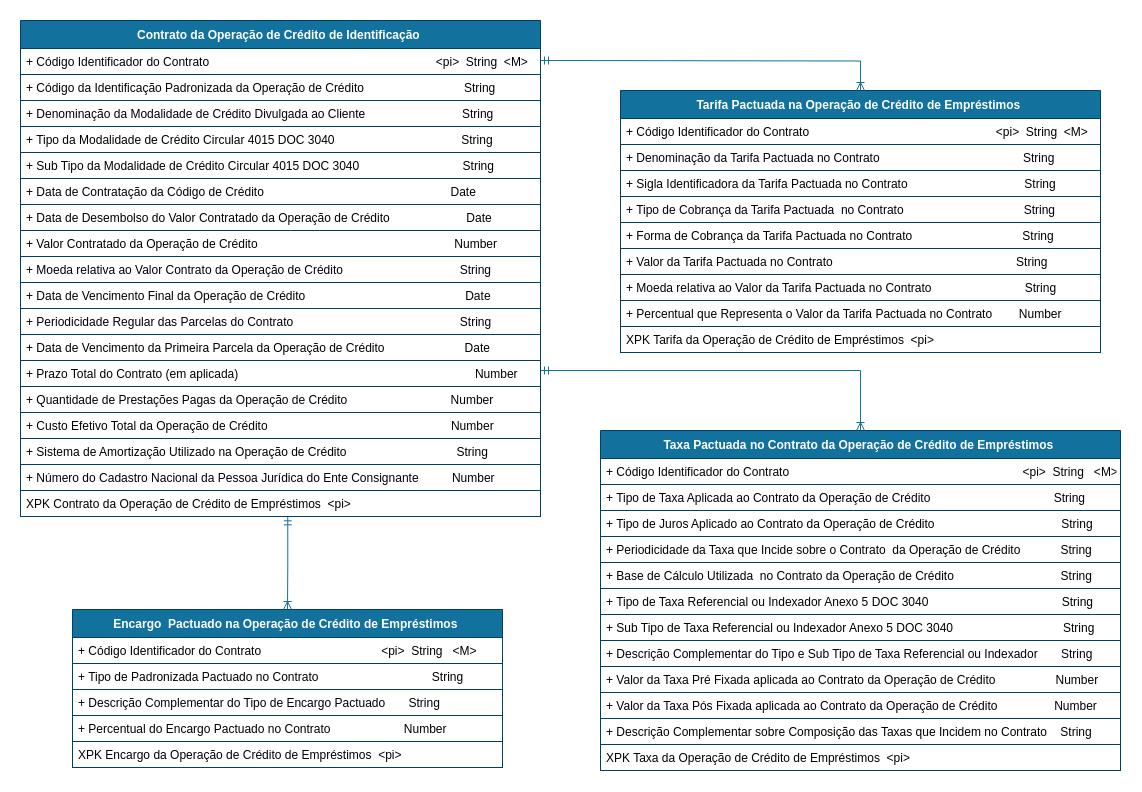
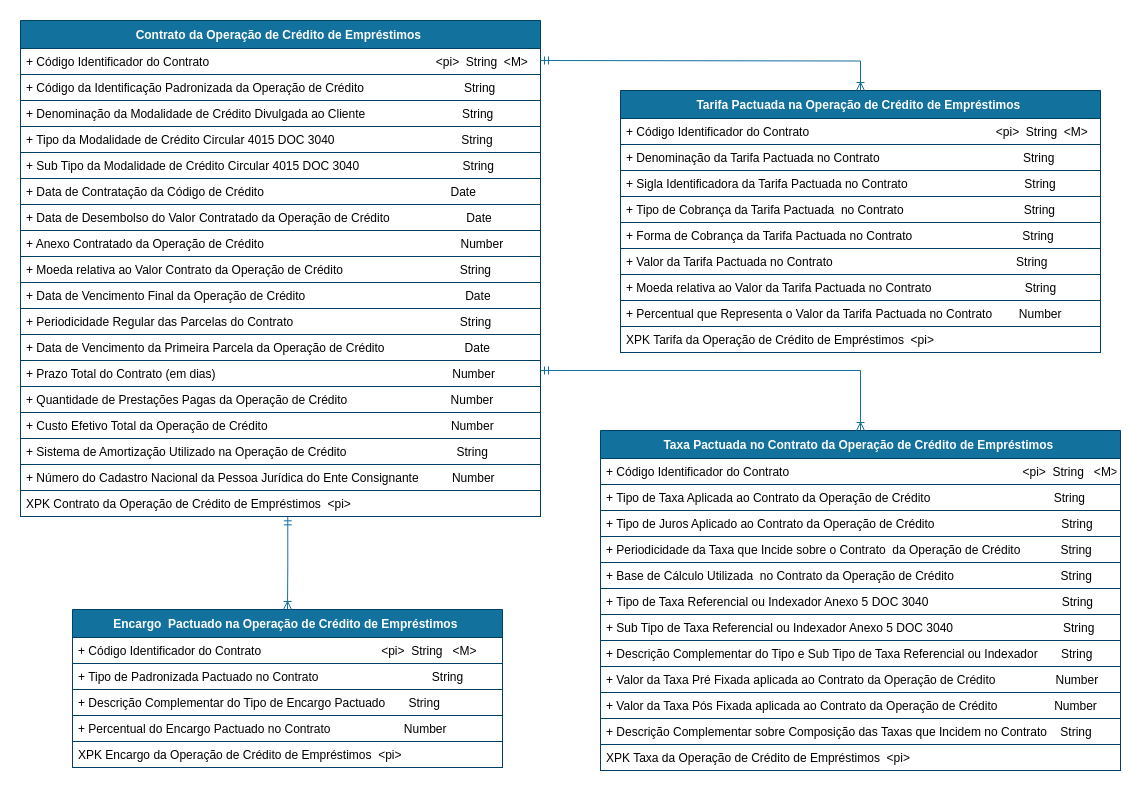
  <mxCell id="0" />
  <mxCell id="1" parent="0" />
- <mxCell id="2" value="Contrato da Operação de Crédito de Identificação " style="swimlane;fontStyle=1;childLayout=stackLayout;horizontal=1;startSize=28;horizontalStack=0;resizeParent=1;resizeParentMax=0;resizeLast=0;collapsible=1;marginBottom=0;rounded=0;shadow=0;comic=0;sketch=0;align=center;html=0;autosize=1;fillColor=#13719E;strokeColor=#003F66;fontColor=#FFFFFF;" parent="1" vertex="1"><mxGeometry x="20" y="20" width="520" height="496" as="geometry" /></mxCell>
+ <mxCell id="2" value="Contrato da Operação de Crédito de Empréstimos " style="swimlane;fontStyle=1;childLayout=stackLayout;horizontal=1;startSize=28;horizontalStack=0;resizeParent=1;resizeParentMax=0;resizeLast=0;collapsible=1;marginBottom=0;rounded=0;shadow=0;comic=0;sketch=0;align=center;html=0;autosize=1;fillColor=#13719E;strokeColor=#003F66;fontColor=#FFFFFF;" parent="1" vertex="1"><mxGeometry x="20" y="20" width="520" height="496" as="geometry" /></mxCell>
  <mxCell id="3" value="+ Código Identificador do Contrato                                                                    &lt;pi&gt;  String  &lt;M&gt;" style="text;fillColor=none;align=left;verticalAlign=top;spacingLeft=4;spacingRight=4;overflow=hidden;rotatable=0;points=[[0,0.5],[1,0.5]];portConstraint=eastwest;strokeColor=#003F66;" parent="2" vertex="1"><mxGeometry y="28" width="520" height="26" as="geometry" /></mxCell>
  <mxCell id="4" value="+ Código da Identificação Padronizada da Operação de Crédito                              String      " style="text;fillColor=none;align=left;verticalAlign=top;spacingLeft=4;spacingRight=4;overflow=hidden;rotatable=0;points=[[0,0.5],[1,0.5]];portConstraint=eastwest;strokeColor=#003F66;" parent="2" vertex="1"><mxGeometry y="54" width="520" height="26" as="geometry" /></mxCell>
  <mxCell id="5" value="+ Denominação da Modalidade de Crédito Divulgada ao Cliente                             String" style="text;fillColor=none;align=left;verticalAlign=top;spacingLeft=4;spacingRight=4;overflow=hidden;rotatable=0;points=[[0,0.5],[1,0.5]];portConstraint=eastwest;strokeColor=#003F66;" parent="2" vertex="1"><mxGeometry y="80" width="520" height="26" as="geometry" /></mxCell>
  <mxCell id="6" value="+ Tipo da Modalidade de Crédito Circular 4015 DOC 3040                                      String" style="text;fillColor=none;align=left;verticalAlign=top;spacingLeft=4;spacingRight=4;overflow=hidden;rotatable=0;points=[[0,0.5],[1,0.5]];portConstraint=eastwest;strokeColor=#003F66;" parent="2" vertex="1"><mxGeometry y="106" width="520" height="26" as="geometry" /></mxCell>
  <mxCell id="7" value="+ Sub Tipo da Modalidade de Crédito Circular 4015 DOC 3040                               String" style="text;fillColor=none;align=left;verticalAlign=top;spacingLeft=4;spacingRight=4;overflow=hidden;rotatable=0;points=[[0,0.5],[1,0.5]];portConstraint=eastwest;strokeColor=#003F66;" parent="2" vertex="1"><mxGeometry y="132" width="520" height="26" as="geometry" /></mxCell>
  <mxCell id="8" value="+ Data de Contratação da Código de Crédito                                                        Date" style="text;fillColor=none;align=left;verticalAlign=top;spacingLeft=4;spacingRight=4;overflow=hidden;rotatable=0;points=[[0,0.5],[1,0.5]];portConstraint=eastwest;strokeColor=#003F66;" parent="2" vertex="1"><mxGeometry y="158" width="520" height="26" as="geometry" /></mxCell>
  <mxCell id="9" value="+ Data de Desembolso do Valor Contratado da Operação de Crédito                       Date" style="text;fillColor=none;align=left;verticalAlign=top;spacingLeft=4;spacingRight=4;overflow=hidden;rotatable=0;points=[[0,0.5],[1,0.5]];portConstraint=eastwest;strokeColor=#003F66;" parent="2" vertex="1"><mxGeometry y="184" width="520" height="26" as="geometry" /></mxCell>
- <mxCell id="10" value="+ Valor Contratado da Operação de Crédito                                                           Number" style="text;fillColor=none;align=left;verticalAlign=top;spacingLeft=4;spacingRight=4;overflow=hidden;rotatable=0;points=[[0,0.5],[1,0.5]];portConstraint=eastwest;strokeColor=#003F66;" parent="2" vertex="1"><mxGeometry y="210" width="520" height="26" as="geometry" /></mxCell>
+ <mxCell id="10" value="+ Anexo Contratado da Operação de Crédito                                                           Number" style="text;fillColor=none;align=left;verticalAlign=top;spacingLeft=4;spacingRight=4;overflow=hidden;rotatable=0;points=[[0,0.5],[1,0.5]];portConstraint=eastwest;strokeColor=#003F66;" parent="2" vertex="1"><mxGeometry y="210" width="520" height="26" as="geometry" /></mxCell>
  <mxCell id="11" value="+ Moeda relativa ao Valor Contrato da Operação de Crédito                                   String" style="text;fillColor=none;align=left;verticalAlign=top;spacingLeft=4;spacingRight=4;overflow=hidden;rotatable=0;points=[[0,0.5],[1,0.5]];portConstraint=eastwest;strokeColor=#003F66;" parent="2" vertex="1"><mxGeometry y="236" width="520" height="26" as="geometry" /></mxCell>
  <mxCell id="12" value="+ Data de Vencimento Final da Operação de Crédito                                                Date" style="text;fillColor=none;align=left;verticalAlign=top;spacingLeft=4;spacingRight=4;overflow=hidden;rotatable=0;points=[[0,0.5],[1,0.5]];portConstraint=eastwest;strokeColor=#003F66;" parent="2" vertex="1"><mxGeometry y="262" width="520" height="26" as="geometry" /></mxCell>
  <mxCell id="13" value="+ Periodicidade Regular das Parcelas do Contrato                                                  String" style="text;fillColor=none;align=left;verticalAlign=top;spacingLeft=4;spacingRight=4;overflow=hidden;rotatable=0;points=[[0,0.5],[1,0.5]];portConstraint=eastwest;strokeColor=#003F66;" parent="2" vertex="1"><mxGeometry y="288" width="520" height="26" as="geometry" /></mxCell>
  <mxCell id="14" value="+ Data de Vencimento da Primeira Parcela da Operação de Crédito                        Date" style="text;fillColor=none;align=left;verticalAlign=top;spacingLeft=4;spacingRight=4;overflow=hidden;rotatable=0;points=[[0,0.5],[1,0.5]];portConstraint=eastwest;strokeColor=#003F66;" parent="2" vertex="1"><mxGeometry y="314" width="520" height="26" as="geometry" /></mxCell>
- <mxCell id="15" value="+ Prazo Total do Contrato (em aplicada)                                                                       Number  " style="text;fillColor=none;align=left;verticalAlign=top;spacingLeft=4;spacingRight=4;overflow=hidden;rotatable=0;points=[[0,0.5],[1,0.5]];portConstraint=eastwest;strokeColor=#003F66;" parent="2" vertex="1"><mxGeometry y="340" width="520" height="26" as="geometry" /></mxCell>
+ <mxCell id="15" value="+ Prazo Total do Contrato (em dias)                                                                       Number  " style="text;fillColor=none;align=left;verticalAlign=top;spacingLeft=4;spacingRight=4;overflow=hidden;rotatable=0;points=[[0,0.5],[1,0.5]];portConstraint=eastwest;strokeColor=#003F66;" parent="2" vertex="1"><mxGeometry y="340" width="520" height="26" as="geometry" /></mxCell>
  <mxCell id="16" value="+ Quantidade de Prestações Pagas da Operação de Crédito                               Number  " style="text;fillColor=none;align=left;verticalAlign=top;spacingLeft=4;spacingRight=4;overflow=hidden;rotatable=0;points=[[0,0.5],[1,0.5]];portConstraint=eastwest;strokeColor=#003F66;" parent="2" vertex="1"><mxGeometry y="366" width="520" height="26" as="geometry" /></mxCell>
  <mxCell id="17" value="+ Custo Efetivo Total da Operação de Crédito                                                       Number" style="text;fillColor=none;align=left;verticalAlign=top;spacingLeft=4;spacingRight=4;overflow=hidden;rotatable=0;points=[[0,0.5],[1,0.5]];portConstraint=eastwest;strokeColor=#003F66;" parent="2" vertex="1"><mxGeometry y="392" width="520" height="26" as="geometry" /></mxCell>
  <mxCell id="18" value="+ Sistema de Amortização Utilizado na Operação de Crédito                                 String" style="text;fillColor=none;align=left;verticalAlign=top;spacingLeft=4;spacingRight=4;overflow=hidden;rotatable=0;points=[[0,0.5],[1,0.5]];portConstraint=eastwest;strokeColor=#003F66;" parent="2" vertex="1"><mxGeometry y="418" width="520" height="26" as="geometry" /></mxCell>
  <mxCell id="19" value="+ Número do Cadastro Nacional da Pessoa Jurídica do Ente Consignante          Number  " style="text;fillColor=none;align=left;verticalAlign=top;spacingLeft=4;spacingRight=4;overflow=hidden;rotatable=0;points=[[0,0.5],[1,0.5]];portConstraint=eastwest;strokeColor=#003F66;" vertex="1" parent="2"><mxGeometry y="444" width="520" height="26" as="geometry" /></mxCell>
  <mxCell id="20" value="XPK Contrato da Operação de Crédito de Empréstimos  &lt;pi&gt;" style="text;fillColor=none;align=left;verticalAlign=top;spacingLeft=4;spacingRight=4;overflow=hidden;rotatable=0;points=[[0,0.5],[1,0.5]];portConstraint=eastwest;strokeColor=#003F66;" parent="2" vertex="1"><mxGeometry y="470" width="520" height="26" as="geometry" /></mxCell>
  <mxCell id="21" value="Taxa Pactuada no Contrato da Operação de Crédito de Empréstimos " style="swimlane;fontStyle=1;childLayout=stackLayout;horizontal=1;startSize=28;horizontalStack=0;resizeParent=1;resizeParentMax=0;resizeLast=0;collapsible=1;marginBottom=0;rounded=0;shadow=0;comic=0;sketch=0;align=center;html=0;autosize=1;fillColor=#13719E;strokeColor=#003F66;fontColor=#FFFFFF;" vertex="1" parent="1"><mxGeometry x="600" y="430" width="520" height="340" as="geometry" /></mxCell>
  <mxCell id="22" value="+ Código Identificador do Contrato                                                                      &lt;pi&gt;  String   &lt;M&gt;" style="text;fillColor=none;align=left;verticalAlign=top;spacingLeft=4;spacingRight=4;overflow=hidden;rotatable=0;points=[[0,0.5],[1,0.5]];portConstraint=eastwest;strokeColor=#003F66;" vertex="1" parent="21"><mxGeometry y="28" width="520" height="26" as="geometry" /></mxCell>
  <mxCell id="23" value="+ Tipo de Taxa Aplicada ao Contrato da Operação de Crédito                                     String" style="text;fillColor=none;align=left;verticalAlign=top;spacingLeft=4;spacingRight=4;overflow=hidden;rotatable=0;points=[[0,0.5],[1,0.5]];portConstraint=eastwest;strokeColor=#003F66;" vertex="1" parent="21"><mxGeometry y="54" width="520" height="26" as="geometry" /></mxCell>
  <mxCell id="24" value="+ Tipo de Juros Aplicado ao Contrato da Operação de Crédito                                      String" style="text;fillColor=none;align=left;verticalAlign=top;spacingLeft=4;spacingRight=4;overflow=hidden;rotatable=0;points=[[0,0.5],[1,0.5]];portConstraint=eastwest;strokeColor=#003F66;" vertex="1" parent="21"><mxGeometry y="80" width="520" height="26" as="geometry" /></mxCell>
  <mxCell id="25" value="+ Periodicidade da Taxa que Incide sobre o Contrato  da Operação de Crédito            String" style="text;fillColor=none;align=left;verticalAlign=top;spacingLeft=4;spacingRight=4;overflow=hidden;rotatable=0;points=[[0,0.5],[1,0.5]];portConstraint=eastwest;strokeColor=#003F66;" vertex="1" parent="21"><mxGeometry y="106" width="520" height="26" as="geometry" /></mxCell>
  <mxCell id="26" value="+ Base de Cálculo Utilizada  no Contrato da Operação de Crédito                                String" style="text;fillColor=none;align=left;verticalAlign=top;spacingLeft=4;spacingRight=4;overflow=hidden;rotatable=0;points=[[0,0.5],[1,0.5]];portConstraint=eastwest;strokeColor=#003F66;" vertex="1" parent="21"><mxGeometry y="132" width="520" height="26" as="geometry" /></mxCell>
  <mxCell id="27" value="+ Tipo de Taxa Referencial ou Indexador Anexo 5 DOC 3040                                        String" style="text;fillColor=none;align=left;verticalAlign=top;spacingLeft=4;spacingRight=4;overflow=hidden;rotatable=0;points=[[0,0.5],[1,0.5]];portConstraint=eastwest;strokeColor=#003F66;" vertex="1" parent="21"><mxGeometry y="158" width="520" height="26" as="geometry" /></mxCell>
  <mxCell id="28" value="+ Sub Tipo de Taxa Referencial ou Indexador Anexo 5 DOC 3040                                 String" style="text;fillColor=none;align=left;verticalAlign=top;spacingLeft=4;spacingRight=4;overflow=hidden;rotatable=0;points=[[0,0.5],[1,0.5]];portConstraint=eastwest;strokeColor=#003F66;" vertex="1" parent="21"><mxGeometry y="184" width="520" height="26" as="geometry" /></mxCell>
  <mxCell id="29" value="+ Descrição Complementar do Tipo e Sub Tipo de Taxa Referencial ou Indexador       String  " style="text;fillColor=none;align=left;verticalAlign=top;spacingLeft=4;spacingRight=4;overflow=hidden;rotatable=0;points=[[0,0.5],[1,0.5]];portConstraint=eastwest;strokeColor=#003F66;" vertex="1" parent="21"><mxGeometry y="210" width="520" height="26" as="geometry" /></mxCell>
  <mxCell id="30" value="+ Valor da Taxa Pré Fixada aplicada ao Contrato da Operação de Crédito                  Number" style="text;fillColor=none;align=left;verticalAlign=top;spacingLeft=4;spacingRight=4;overflow=hidden;rotatable=0;points=[[0,0.5],[1,0.5]];portConstraint=eastwest;strokeColor=#003F66;" vertex="1" parent="21"><mxGeometry y="236" width="520" height="26" as="geometry" /></mxCell>
  <mxCell id="31" value="+ Valor da Taxa Pós Fixada aplicada ao Contrato da Operação de Crédito                 Number" style="text;fillColor=none;align=left;verticalAlign=top;spacingLeft=4;spacingRight=4;overflow=hidden;rotatable=0;points=[[0,0.5],[1,0.5]];portConstraint=eastwest;strokeColor=#003F66;" vertex="1" parent="21"><mxGeometry y="262" width="520" height="26" as="geometry" /></mxCell>
  <mxCell id="32" value="+ Descrição Complementar sobre Composição das Taxas que Incidem no Contrato    String" style="text;fillColor=none;align=left;verticalAlign=top;spacingLeft=4;spacingRight=4;overflow=hidden;rotatable=0;points=[[0,0.5],[1,0.5]];portConstraint=eastwest;strokeColor=#003F66;" vertex="1" parent="21"><mxGeometry y="288" width="520" height="26" as="geometry" /></mxCell>
  <mxCell id="33" value="XPK Taxa da Operação de Crédito de Empréstimos  &lt;pi&gt;" style="text;fillColor=none;align=left;verticalAlign=top;spacingLeft=4;spacingRight=4;overflow=hidden;rotatable=0;points=[[0,0.5],[1,0.5]];portConstraint=eastwest;strokeColor=#003F66;" vertex="1" parent="21"><mxGeometry y="314" width="520" height="26" as="geometry" /></mxCell>
  <mxCell id="34" value="Encargo  Pactuado na Operação de Crédito de Empréstimos " style="swimlane;fontStyle=1;childLayout=stackLayout;horizontal=1;startSize=28;horizontalStack=0;resizeParent=1;resizeParentMax=0;resizeLast=0;collapsible=1;marginBottom=0;rounded=0;shadow=0;comic=0;sketch=0;align=center;html=0;autosize=1;fillColor=#13719E;strokeColor=#003F66;fontColor=#FFFFFF;" vertex="1" parent="1"><mxGeometry x="72" y="609" width="430" height="158" as="geometry" /></mxCell>
  <mxCell id="35" value="+ Código Identificador do Contrato                                    &lt;pi&gt;  String   &lt;M&gt;" style="text;fillColor=none;align=left;verticalAlign=top;spacingLeft=4;spacingRight=4;overflow=hidden;rotatable=0;points=[[0,0.5],[1,0.5]];portConstraint=eastwest;strokeColor=#003F66;" vertex="1" parent="34"><mxGeometry y="28" width="430" height="26" as="geometry" /></mxCell>
  <mxCell id="36" value="+ Tipo de Padronizada Pactuado no Contrato                                  String" style="text;fillColor=none;align=left;verticalAlign=top;spacingLeft=4;spacingRight=4;overflow=hidden;rotatable=0;points=[[0,0.5],[1,0.5]];portConstraint=eastwest;strokeColor=#003F66;" vertex="1" parent="34"><mxGeometry y="54" width="430" height="26" as="geometry" /></mxCell>
  <mxCell id="37" value="+ Descrição Complementar do Tipo de Encargo Pactuado       String" style="text;fillColor=none;align=left;verticalAlign=top;spacingLeft=4;spacingRight=4;overflow=hidden;rotatable=0;points=[[0,0.5],[1,0.5]];portConstraint=eastwest;strokeColor=#003F66;" vertex="1" parent="34"><mxGeometry y="80" width="430" height="26" as="geometry" /></mxCell>
  <mxCell id="38" value="+ Percentual do Encargo Pactuado no Contrato                      Number" style="text;fillColor=none;align=left;verticalAlign=top;spacingLeft=4;spacingRight=4;overflow=hidden;rotatable=0;points=[[0,0.5],[1,0.5]];portConstraint=eastwest;strokeColor=#003F66;" vertex="1" parent="34"><mxGeometry y="106" width="430" height="26" as="geometry" /></mxCell>
  <mxCell id="39" value="XPK Encargo da Operação de Crédito de Empréstimos  &lt;pi&gt;" style="text;fillColor=none;align=left;verticalAlign=top;spacingLeft=4;spacingRight=4;overflow=hidden;rotatable=0;points=[[0,0.5],[1,0.5]];portConstraint=eastwest;strokeColor=#003F66;" vertex="1" parent="34"><mxGeometry y="132" width="430" height="26" as="geometry" /></mxCell>
  <mxCell id="40" value="Tarifa Pactuada na Operação de Crédito de Empréstimos " style="swimlane;fontStyle=1;childLayout=stackLayout;horizontal=1;startSize=28;horizontalStack=0;resizeParent=1;resizeParentMax=0;resizeLast=0;collapsible=1;marginBottom=0;rounded=0;shadow=0;comic=0;sketch=0;align=center;html=0;autosize=1;fillColor=#13719E;strokeColor=#003F66;fontColor=#FFFFFF;" vertex="1" parent="1"><mxGeometry x="620" y="90" width="480" height="262" as="geometry" /></mxCell>
  <mxCell id="41" value="+ Código Identificador do Contrato                                                        &lt;pi&gt;  String  &lt;M&gt;" style="text;fillColor=none;align=left;verticalAlign=top;spacingLeft=4;spacingRight=4;overflow=hidden;rotatable=0;points=[[0,0.5],[1,0.5]];portConstraint=eastwest;strokeColor=#003F66;" vertex="1" parent="40"><mxGeometry y="28" width="480" height="26" as="geometry" /></mxCell>
  <mxCell id="42" value="+ Denominação da Tarifa Pactuada no Contrato                                           String" style="text;fillColor=none;align=left;verticalAlign=top;spacingLeft=4;spacingRight=4;overflow=hidden;rotatable=0;points=[[0,0.5],[1,0.5]];portConstraint=eastwest;strokeColor=#003F66;" vertex="1" parent="40"><mxGeometry y="54" width="480" height="26" as="geometry" /></mxCell>
  <mxCell id="43" value="+ Sigla Identificadora da Tarifa Pactuada no Contrato                                   String" style="text;fillColor=none;align=left;verticalAlign=top;spacingLeft=4;spacingRight=4;overflow=hidden;rotatable=0;points=[[0,0.5],[1,0.5]];portConstraint=eastwest;strokeColor=#003F66;" vertex="1" parent="40"><mxGeometry y="80" width="480" height="26" as="geometry" /></mxCell>
  <mxCell id="44" value="+ Tipo de Cobrança da Tarifa Pactuada  no Contrato                                    String" style="text;fillColor=none;align=left;verticalAlign=top;spacingLeft=4;spacingRight=4;overflow=hidden;rotatable=0;points=[[0,0.5],[1,0.5]];portConstraint=eastwest;strokeColor=#003F66;" vertex="1" parent="40"><mxGeometry y="106" width="480" height="26" as="geometry" /></mxCell>
  <mxCell id="45" value="+ Forma de Cobrança da Tarifa Pactuada no Contrato                                 String" style="text;fillColor=none;align=left;verticalAlign=top;spacingLeft=4;spacingRight=4;overflow=hidden;rotatable=0;points=[[0,0.5],[1,0.5]];portConstraint=eastwest;strokeColor=#003F66;" vertex="1" parent="40"><mxGeometry y="132" width="480" height="26" as="geometry" /></mxCell>
  <mxCell id="46" value="+ Valor da Tarifa Pactuada no Contrato                                                       String" style="text;fillColor=none;align=left;verticalAlign=top;spacingLeft=4;spacingRight=4;overflow=hidden;rotatable=0;points=[[0,0.5],[1,0.5]];portConstraint=eastwest;strokeColor=#003F66;" vertex="1" parent="40"><mxGeometry y="158" width="480" height="26" as="geometry" /></mxCell>
  <mxCell id="47" value="+ Moeda relativa ao Valor da Tarifa Pactuada no Contrato                            String" style="text;fillColor=none;align=left;verticalAlign=top;spacingLeft=4;spacingRight=4;overflow=hidden;rotatable=0;points=[[0,0.5],[1,0.5]];portConstraint=eastwest;strokeColor=#003F66;" vertex="1" parent="40"><mxGeometry y="184" width="480" height="26" as="geometry" /></mxCell>
  <mxCell id="48" value="+ Percentual que Representa o Valor da Tarifa Pactuada no Contrato        Number" style="text;fillColor=none;align=left;verticalAlign=top;spacingLeft=4;spacingRight=4;overflow=hidden;rotatable=0;points=[[0,0.5],[1,0.5]];portConstraint=eastwest;strokeColor=#003F66;" vertex="1" parent="40"><mxGeometry y="210" width="480" height="26" as="geometry" /></mxCell>
  <mxCell id="49" value="XPK Tarifa da Operação de Crédito de Empréstimos  &lt;pi&gt;" style="text;fillColor=none;align=left;verticalAlign=top;spacingLeft=4;spacingRight=4;overflow=hidden;rotatable=0;points=[[0,0.5],[1,0.5]];portConstraint=eastwest;strokeColor=#003F66;" vertex="1" parent="40"><mxGeometry y="236" width="480" height="26" as="geometry" /></mxCell>
  <mxCell id="50" style="edgeStyle=orthogonalEdgeStyle;rounded=0;orthogonalLoop=1;jettySize=auto;html=1;exitX=1;exitY=0.5;exitDx=0;exitDy=0;endArrow=ERoneToMany;endFill=0;startArrow=ERmandOne;startFill=0;strokeColor=#13719E;entryX=0.5;entryY=0;entryDx=0;entryDy=0;" edge="1" parent="1" target="40"><mxGeometry relative="1" as="geometry"><mxPoint x="540" y="60" as="sourcePoint" /><mxPoint x="629" y="60" as="targetPoint" /></mxGeometry></mxCell>
  <mxCell id="51" style="edgeStyle=orthogonalEdgeStyle;rounded=0;orthogonalLoop=1;jettySize=auto;html=1;exitX=1;exitY=0.5;exitDx=0;exitDy=0;endArrow=ERoneToMany;endFill=0;startArrow=ERmandOne;startFill=0;strokeColor=#13719E;entryX=0.5;entryY=0;entryDx=0;entryDy=0;" edge="1" parent="1" target="21"><mxGeometry relative="1" as="geometry"><mxPoint x="540" y="370" as="sourcePoint" /><mxPoint x="860" y="380" as="targetPoint" /><Array as="points"><mxPoint x="860" y="370" /></Array></mxGeometry></mxCell>
  <mxCell id="52" style="edgeStyle=orthogonalEdgeStyle;rounded=0;orthogonalLoop=1;jettySize=auto;html=1;exitX=0.514;exitY=1.013;exitDx=0;exitDy=0;endArrow=ERoneToMany;endFill=0;startArrow=ERmandOne;startFill=0;strokeColor=#13719E;exitPerimeter=0;" edge="1" parent="1" source="20" target="34"><mxGeometry relative="1" as="geometry"><mxPoint x="270" y="516" as="sourcePoint" /><mxPoint x="350" y="516" as="targetPoint" /></mxGeometry></mxCell>
